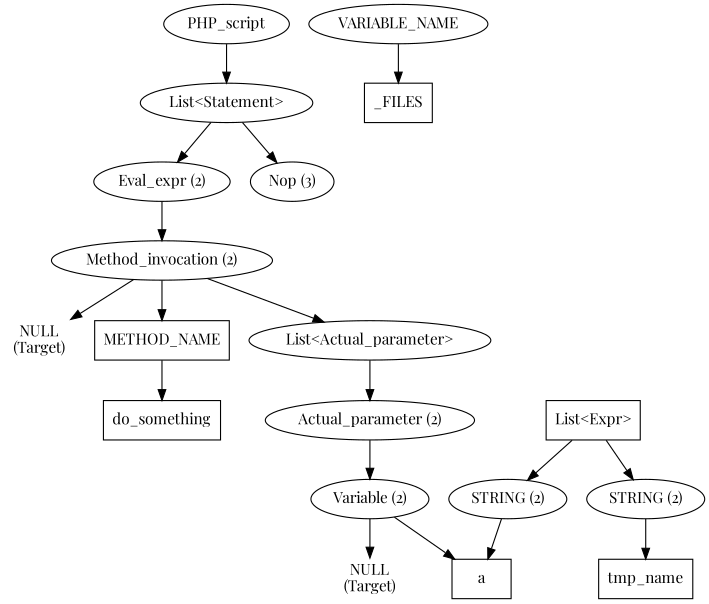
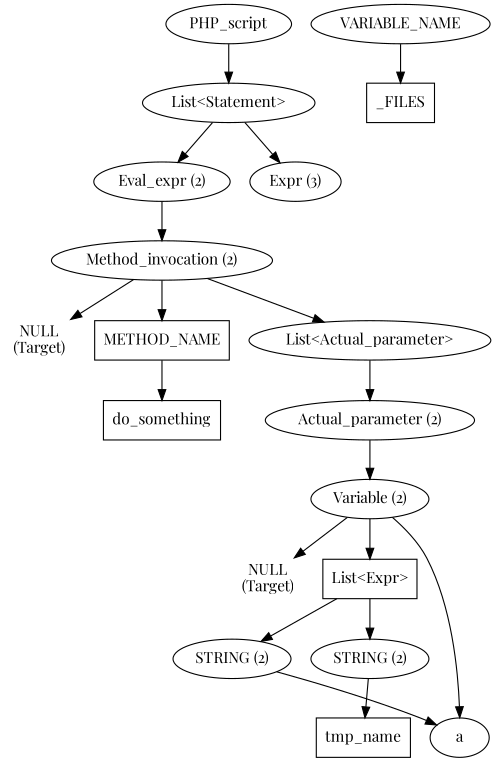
  digraph {
    fontname="Playfair Display"
    ordering=out
    node [fontname="Playfair Display"]
    edge [fontname="Playfair Display"]
    n1 [label=PHP_script]
    n2 [label="List<Statement>"]
    n3 [label="Eval_expr (2)"]
-   n4 [label="Nop (3)"]
+   n4 [label="Expr (3)"]
    n5 [label="Method_invocation (2)"]
    n6 [label="NULL\n(Target)" shape=plaintext]
    n7 [label=METHOD_NAME shape=box]
    n8 [label="List<Actual_parameter>"]
    n9 [label=do_something shape=box]
    n10 [label="Actual_parameter (2)"]
    n11 [label="Variable (2)"]
    n12 [label="NULL\n(Target)" shape=plaintext]
    n13 [label="List<Expr>" shape=box]
-   n14 [label=a shape=box]
+   n14 [label=a shape=ellipse]
    n15 [label=VARIABLE_NAME]
    n16 [label=_FILES shape=box]
    n17 [label="STRING (2)"]
    n18 [label="STRING (2)"]
    n19 [label=tmp_name shape=box]
    n1 -> n2
    n2 -> n3
    n2 -> n4
    n3 -> n5
    n5 -> n6
    n5 -> n7
    n5 -> n8
    n7 -> n9
    n8 -> n10
    n10 -> n11
    n11 -> n12
+   n11 -> n13
    n11 -> n14
    n13 -> n17
    n13 -> n18
    n15 -> n16
    n17 -> n14
    n18 -> n19
  }
